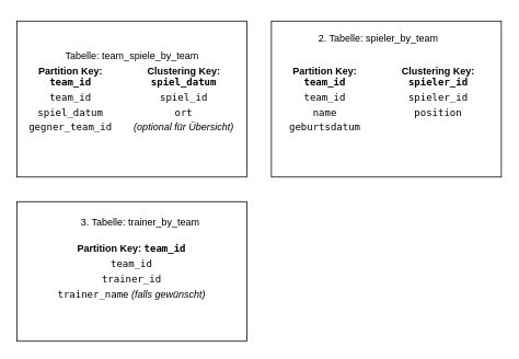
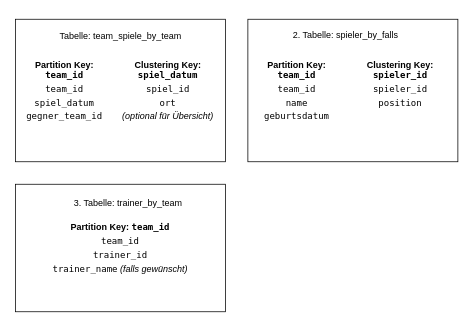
  <mxCell id="0" />
  <mxCell id="1" parent="0" />
  <mxCell id="2" value="&lt;table data-end=&quot;1737&quot; data-start=&quot;1583&quot; class=&quot;min-w-full&quot;&gt;&lt;thead data-end=&quot;1611&quot; data-start=&quot;1583&quot;&gt;&lt;tr data-end=&quot;1611&quot; data-start=&quot;1583&quot;&gt;&lt;th data-end=&quot;1611&quot; data-start=&quot;1583&quot;&gt;Partition Key: &lt;code data-end=&quot;1609&quot; data-start=&quot;1600&quot;&gt;team_id&lt;/code&gt;&lt;/th&gt;&lt;/tr&gt;&lt;/thead&gt;&lt;tbody data-end=&quot;1737&quot; data-start=&quot;1641&quot;&gt;&lt;tr data-end=&quot;1669&quot; data-start=&quot;1641&quot;&gt;&lt;td data-end=&quot;1669&quot; data-start=&quot;1641&quot; class=&quot;max-w-[calc(var(--thread-content-max-width)*2/3)]&quot;&gt;&lt;code data-end=&quot;1652&quot; data-start=&quot;1643&quot;&gt;team_id&lt;/code&gt;&lt;/td&gt;&lt;/tr&gt;&lt;tr data-end=&quot;1698&quot; data-start=&quot;1670&quot;&gt;&lt;td data-end=&quot;1698&quot; data-start=&quot;1670&quot; class=&quot;max-w-[calc(var(--thread-content-max-width)*2/3)]&quot;&gt;&lt;code data-end=&quot;1684&quot; data-start=&quot;1672&quot;&gt;trainer_id&lt;/code&gt;&lt;/td&gt;&lt;/tr&gt;&lt;tr data-end=&quot;1737&quot; data-start=&quot;1699&quot;&gt;&lt;td data-end=&quot;1737&quot; data-start=&quot;1699&quot; class=&quot;max-w-[calc(var(--thread-content-max-width)*2/3)]&quot;&gt;&lt;code data-end=&quot;1715&quot; data-start=&quot;1701&quot;&gt;trainer_name&lt;/code&gt; &lt;em data-end=&quot;1735&quot; data-start=&quot;1716&quot;&gt;(falls gewünscht)&lt;/em&gt;&lt;/td&gt;&lt;/tr&gt;&lt;/tbody&gt;&lt;/table&gt;" style="rounded=0;whiteSpace=wrap;html=1;" vertex="1" parent="1"><mxGeometry x="20" y="245" width="280" height="170" as="geometry" /></mxCell>
  <mxCell id="3" value="&lt;table data-end=&quot;1120&quot; data-start=&quot;816&quot; class=&quot;min-w-full&quot;&gt;&lt;thead data-end=&quot;876&quot; data-start=&quot;816&quot;&gt;&lt;tr data-end=&quot;876&quot; data-start=&quot;816&quot;&gt;&lt;th data-end=&quot;843&quot; data-start=&quot;816&quot;&gt;Partition Key: &lt;code data-end=&quot;842&quot; data-start=&quot;833&quot;&gt;team_id&lt;/code&gt;&lt;/th&gt;&lt;th data-end=&quot;876&quot; data-start=&quot;843&quot;&gt;Clustering Key: &lt;code data-end=&quot;874&quot; data-start=&quot;861&quot;&gt;spiel_datum&lt;/code&gt;&lt;/th&gt;&lt;/tr&gt;&lt;/thead&gt;&lt;tbody data-end=&quot;1120&quot; data-start=&quot;938&quot;&gt;&lt;tr data-end=&quot;998&quot; data-start=&quot;938&quot;&gt;&lt;td data-end=&quot;965&quot; data-start=&quot;938&quot; class=&quot;max-w-[calc(var(--thread-content-max-width)*2/3)]&quot;&gt;&lt;code data-end=&quot;949&quot; data-start=&quot;940&quot;&gt;team_id&lt;/code&gt;&lt;/td&gt;&lt;td data-end=&quot;998&quot; data-start=&quot;965&quot; class=&quot;max-w-[calc(var(--thread-content-max-width)*2/3)]&quot;&gt;&lt;code data-end=&quot;977&quot; data-start=&quot;967&quot;&gt;spiel_id&lt;/code&gt;&lt;/td&gt;&lt;/tr&gt;&lt;tr data-end=&quot;1059&quot; data-start=&quot;999&quot;&gt;&lt;td data-end=&quot;1026&quot; data-start=&quot;999&quot; class=&quot;max-w-[calc(var(--thread-content-max-width)*2/3)]&quot;&gt;&lt;code data-end=&quot;1014&quot; data-start=&quot;1001&quot;&gt;spiel_datum&lt;/code&gt;&lt;/td&gt;&lt;td data-end=&quot;1059&quot; data-start=&quot;1026&quot; class=&quot;max-w-[calc(var(--thread-content-max-width)*2/3)]&quot;&gt;&lt;code data-end=&quot;1033&quot; data-start=&quot;1028&quot;&gt;ort&lt;/code&gt;&lt;/td&gt;&lt;/tr&gt;&lt;tr data-end=&quot;1120&quot; data-start=&quot;1060&quot;&gt;&lt;td data-end=&quot;1087&quot; data-start=&quot;1060&quot; class=&quot;max-w-[calc(var(--thread-content-max-width)*2/3)]&quot;&gt;&lt;code data-end=&quot;1078&quot; data-start=&quot;1062&quot;&gt;gegner_team_id&lt;/code&gt;&lt;/td&gt;&lt;td data-end=&quot;1120&quot; data-start=&quot;1087&quot; class=&quot;max-w-[calc(var(--thread-content-max-width)*2/3)]&quot;&gt;&lt;em data-end=&quot;1115&quot; data-start=&quot;1089&quot;&gt;(optional für Übersicht)&lt;/em&gt;&lt;/td&gt;&lt;/tr&gt;&lt;/tbody&gt;&lt;/table&gt;" style="rounded=0;whiteSpace=wrap;html=1;" vertex="1" parent="1"><mxGeometry x="20" y="25" width="280" height="190" as="geometry" /></mxCell>
- <mxCell id="4" value="Tabelle: team_spiele_by_team" style="text;html=1;align=center;verticalAlign=middle;resizable=0;points=[];autosize=1;strokeColor=none;fillColor=none;" vertex="1" parent="1"><mxGeometry x="65" y="53" width="190" height="30" as="geometry" /></mxCell>
+ <mxCell id="4" value="Tabelle: team_spiele_by_team" style="text;html=1;align=center;verticalAlign=middle;resizable=0;points=[];autosize=1;strokeColor=none;fillColor=none;" vertex="1" parent="1"><mxGeometry x="65" y="33" width="190" height="30" as="geometry" /></mxCell>
  <mxCell id="5" value="&lt;table data-end=&quot;1491&quot; data-start=&quot;1192&quot; class=&quot;min-w-full&quot;&gt;&lt;thead data-end=&quot;1251&quot; data-start=&quot;1192&quot;&gt;&lt;tr data-end=&quot;1251&quot; data-start=&quot;1192&quot;&gt;&lt;th data-end=&quot;1219&quot; data-start=&quot;1192&quot;&gt;Partition Key: &lt;code data-end=&quot;1218&quot; data-start=&quot;1209&quot;&gt;team_id&lt;/code&gt;&lt;/th&gt;&lt;th data-end=&quot;1251&quot; data-start=&quot;1219&quot;&gt;Clustering Key: &lt;code data-end=&quot;1249&quot; data-start=&quot;1237&quot;&gt;spieler_id&lt;/code&gt;&lt;/th&gt;&lt;/tr&gt;&lt;/thead&gt;&lt;tbody data-end=&quot;1491&quot; data-start=&quot;1312&quot;&gt;&lt;tr data-end=&quot;1371&quot; data-start=&quot;1312&quot;&gt;&lt;td data-end=&quot;1339&quot; data-start=&quot;1312&quot; class=&quot;max-w-[calc(var(--thread-content-max-width)*2/3)]&quot;&gt;&lt;code data-end=&quot;1323&quot; data-start=&quot;1314&quot;&gt;team_id&lt;/code&gt;&lt;/td&gt;&lt;td data-end=&quot;1371&quot; data-start=&quot;1339&quot; class=&quot;max-w-[calc(var(--thread-content-max-width)*2/3)]&quot;&gt;&lt;code data-end=&quot;1353&quot; data-start=&quot;1341&quot;&gt;spieler_id&lt;/code&gt;&lt;/td&gt;&lt;/tr&gt;&lt;tr data-end=&quot;1431&quot; data-start=&quot;1372&quot;&gt;&lt;td data-end=&quot;1399&quot; data-start=&quot;1372&quot; class=&quot;max-w-[calc(var(--thread-content-max-width)*2/3)]&quot;&gt;&lt;code data-end=&quot;1380&quot; data-start=&quot;1374&quot;&gt;name&lt;/code&gt;&lt;/td&gt;&lt;td data-end=&quot;1431&quot; data-start=&quot;1399&quot; class=&quot;max-w-[calc(var(--thread-content-max-width)*2/3)]&quot;&gt;&lt;code data-end=&quot;1411&quot; data-start=&quot;1401&quot;&gt;position&lt;/code&gt;&lt;/td&gt;&lt;/tr&gt;&lt;tr data-end=&quot;1491&quot; data-start=&quot;1432&quot;&gt;&lt;td data-end=&quot;1459&quot; data-start=&quot;1432&quot; class=&quot;max-w-[calc(var(--thread-content-max-width)*2/3)]&quot;&gt;&lt;code data-end=&quot;1448&quot; data-start=&quot;1434&quot;&gt;geburtsdatum&lt;/code&gt;&lt;/td&gt;&lt;td data-end=&quot;1491&quot; data-start=&quot;1459&quot; class=&quot;max-w-[calc(var(--thread-content-max-width)*2/3)]&quot;&gt;&lt;/td&gt;&lt;/tr&gt;&lt;/tbody&gt;&lt;/table&gt;" style="rounded=0;whiteSpace=wrap;html=1;" vertex="1" parent="1"><mxGeometry x="330" y="25" width="280" height="190" as="geometry" /></mxCell>
- <mxCell id="6" value="&lt;p&gt;&lt;span data-end=&quot;1158&quot; data-start=&quot;1127&quot;&gt;2. Tabelle: spieler_by_team&lt;/span&gt;&lt;/p&gt;&lt;br&gt;&lt;p class=&quot;&quot; data-end=&quot;1190&quot; data-start=&quot;1159&quot;&gt;&lt;/p&gt;" style="text;html=1;align=center;verticalAlign=middle;resizable=0;points=[];autosize=1;strokeColor=none;fillColor=none;" vertex="1" parent="1"><mxGeometry x="375" y="20" width="170" height="80" as="geometry" /></mxCell>
+ <mxCell id="6" value="&lt;p&gt;&lt;span data-end=&quot;1158&quot; data-start=&quot;1127&quot;&gt;2. Tabelle: spieler_by_falls&lt;/span&gt;&lt;/p&gt;&lt;br&gt;&lt;p class=&quot;&quot; data-end=&quot;1190&quot; data-start=&quot;1159&quot;&gt;&lt;/p&gt;" style="text;html=1;align=center;verticalAlign=middle;resizable=0;points=[];autosize=1;strokeColor=none;fillColor=none;" vertex="1" parent="1"><mxGeometry x="375" y="20" width="170" height="80" as="geometry" /></mxCell>
  <mxCell id="7" value="3. Tabelle: trainer_by_team" style="text;html=1;align=center;verticalAlign=middle;resizable=0;points=[];autosize=1;strokeColor=none;fillColor=none;" vertex="1" parent="1"><mxGeometry x="85" y="255" width="170" height="30" as="geometry" /></mxCell>
